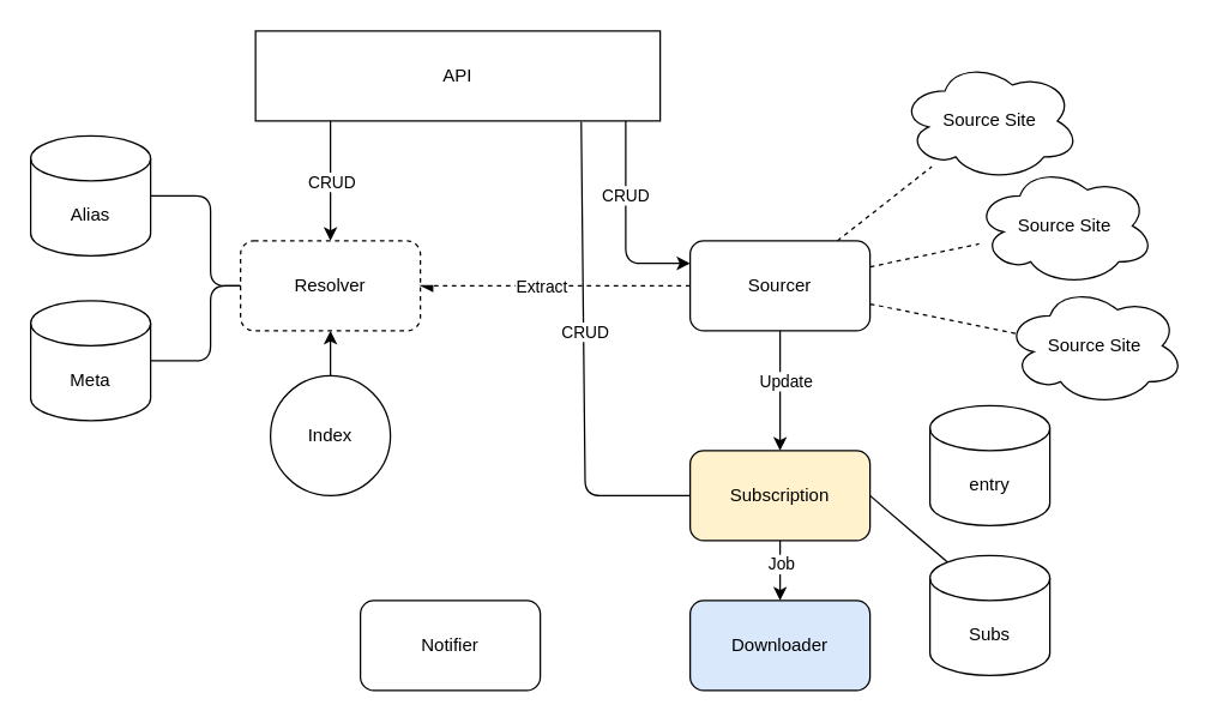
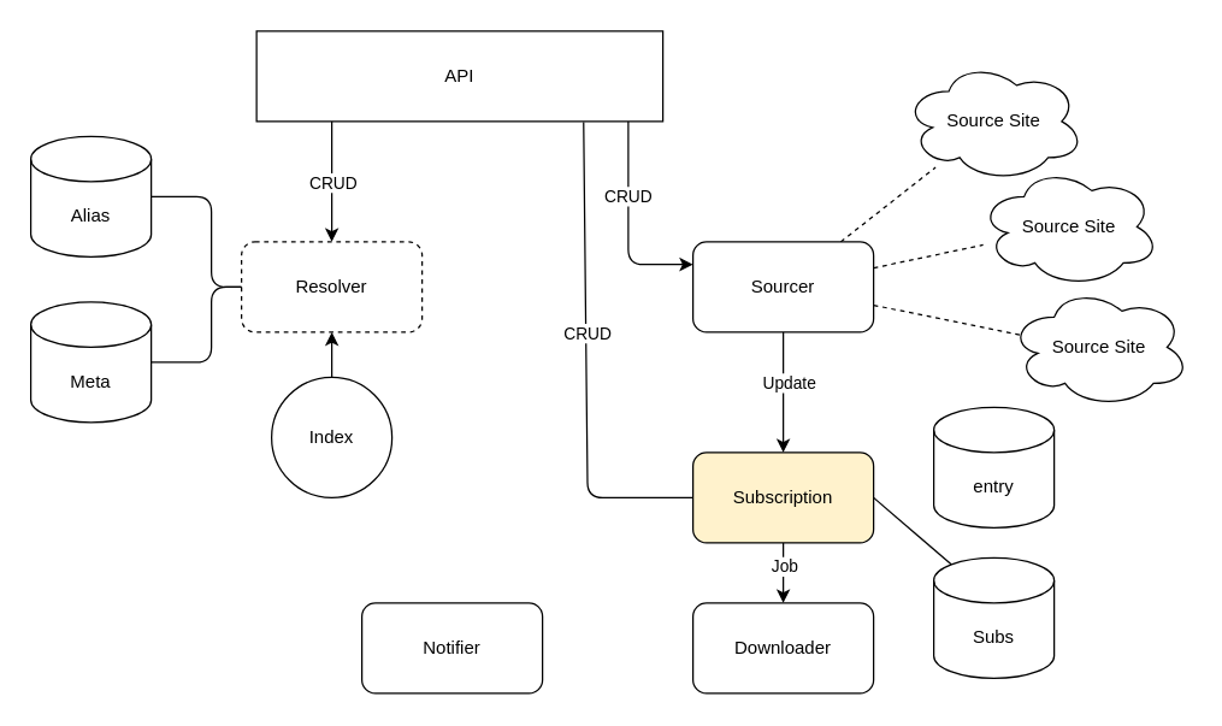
  <mxCell id="0" />
  <mxCell id="1" parent="0" />
  <mxCell id="2" style="edgeStyle=none;html=1;" parent="1" target="7" edge="1"><mxGeometry relative="1" as="geometry"><mxPoint x="220" y="80" as="sourcePoint" /></mxGeometry></mxCell>
  <mxCell id="3" value="CRUD" style="edgeLabel;html=1;align=center;verticalAlign=middle;resizable=0;points=[];" parent="2" vertex="1" connectable="0"><mxGeometry x="-0.166" y="-3" relative="1" as="geometry"><mxPoint x="3" y="7" as="offset" /></mxGeometry></mxCell>
  <mxCell id="4" value="CRUD" style="edgeStyle=none;html=1;entryX=0;entryY=0.25;entryDx=0;entryDy=0;" parent="1" target="32" edge="1"><mxGeometry x="-0.275" relative="1" as="geometry"><mxPoint x="420" y="170" as="targetPoint" /><mxPoint x="417" y="80" as="sourcePoint" /><Array as="points"><mxPoint x="417" y="130" /><mxPoint x="417" y="175" /></Array><mxPoint as="offset" /></mxGeometry></mxCell>
  <mxCell id="5" value="API" style="rounded=0;whiteSpace=wrap;html=1;labelBorderColor=none;fontColor=default;" parent="1" vertex="1"><mxGeometry x="170" y="20" width="270" height="60" as="geometry" /></mxCell>
  <mxCell id="6" value="" style="edgeStyle=none;html=1;endArrow=none;endFill=0;exitX=0;exitY=0.5;exitDx=0;exitDy=0;entryX=1;entryY=0.5;entryDx=0;entryDy=0;entryPerimeter=0;" parent="1" source="7" target="35" edge="1"><mxGeometry relative="1" as="geometry"><Array as="points"><mxPoint x="140" y="190" /><mxPoint x="140" y="240" /></Array></mxGeometry></mxCell>
  <mxCell id="7" value="Resolver" style="rounded=1;whiteSpace=wrap;html=1;labelBorderColor=none;fontColor=default;dashed=1;" parent="1" vertex="1"><mxGeometry x="160" y="160" width="120" height="60" as="geometry" /></mxCell>
  <mxCell id="8" style="edgeStyle=none;html=1;exitX=1;exitY=0.5;exitDx=0;exitDy=0;exitPerimeter=0;entryX=0;entryY=0.5;entryDx=0;entryDy=0;endArrow=none;endFill=0;labelBorderColor=none;fontColor=default;" parent="1" source="9" target="7" edge="1"><mxGeometry relative="1" as="geometry"><Array as="points"><mxPoint x="140" y="130" /><mxPoint x="140" y="190" /></Array></mxGeometry></mxCell>
  <mxCell id="9" value="Alias" style="shape=cylinder3;whiteSpace=wrap;html=1;boundedLbl=1;backgroundOutline=1;size=15;labelBorderColor=none;fontColor=default;" parent="1" vertex="1"><mxGeometry x="20" y="90" width="80" height="80" as="geometry" /></mxCell>
  <mxCell id="10" value="" style="edgeStyle=none;html=1;fontColor=default;startArrow=none;startFill=0;endArrow=none;endFill=0;dashed=1;labelBorderColor=none;" parent="1" source="32" target="22" edge="1"><mxGeometry relative="1" as="geometry" /></mxCell>
  <mxCell id="11" value="" style="edgeStyle=none;html=1;dashed=1;fontColor=default;startArrow=none;startFill=0;endArrow=none;endFill=0;entryX=0.07;entryY=0.4;entryDx=0;entryDy=0;entryPerimeter=0;labelBorderColor=none;" parent="1" source="32" target="24" edge="1"><mxGeometry relative="1" as="geometry" /></mxCell>
  <mxCell id="12" value="" style="edgeStyle=none;html=1;dashed=1;fontColor=default;startArrow=none;startFill=0;endArrow=none;endFill=0;labelBorderColor=none;" parent="1" source="32" target="23" edge="1"><mxGeometry relative="1" as="geometry" /></mxCell>
- <mxCell id="13" style="edgeStyle=none;html=1;exitX=0;exitY=0.5;exitDx=0;exitDy=0;entryX=1;entryY=0.5;entryDx=0;entryDy=0;dashed=1;fontColor=default;startArrow=none;startFill=0;endArrow=async;endFill=1;labelBorderColor=none;" parent="1" source="32" target="7" edge="1"><mxGeometry relative="1" as="geometry" /></mxCell>
- <mxCell id="14" value="Extract" style="edgeLabel;html=1;align=center;verticalAlign=middle;resizable=0;points=[];fontColor=default;labelBorderColor=none;" parent="13" vertex="1" connectable="0"><mxGeometry x="0.034" relative="1" as="geometry"><mxPoint x="-7" as="offset" /></mxGeometry></mxCell>
  <mxCell id="15" value="" style="edgeStyle=none;html=1;fontColor=default;startArrow=none;startFill=0;endArrow=classic;endFill=1;labelBorderColor=none;exitX=0.5;exitY=1;exitDx=0;exitDy=0;" parent="1" source="34" target="30" edge="1"><mxGeometry relative="1" as="geometry" /></mxCell>
  <mxCell id="16" value="Job" style="edgeLabel;html=1;align=center;verticalAlign=middle;resizable=0;points=[];fontColor=default;labelBorderColor=none;" parent="15" vertex="1" connectable="0"><mxGeometry x="0.075" y="-1" relative="1" as="geometry"><mxPoint x="1" y="-7" as="offset" /></mxGeometry></mxCell>
  <mxCell id="17" style="edgeStyle=none;html=1;exitX=0;exitY=0.5;exitDx=0;exitDy=0;entryX=0.701;entryY=1.009;entryDx=0;entryDy=0;startArrow=classic;startFill=1;endArrow=none;endFill=0;labelBorderColor=none;fontColor=default;entryPerimeter=0;" parent="1" edge="1"><mxGeometry relative="1" as="geometry"><mxPoint x="530" y="330" as="sourcePoint" /><mxPoint x="387.31" y="80.54" as="targetPoint" /><Array as="points"><mxPoint x="390" y="330" /></Array></mxGeometry></mxCell>
  <mxCell id="18" value="CRUD" style="edgeLabel;html=1;align=center;verticalAlign=middle;resizable=0;points=[];labelBorderColor=none;fontColor=default;" parent="17" vertex="1" connectable="0"><mxGeometry x="0.201" y="3" relative="1" as="geometry"><mxPoint x="4" y="-16" as="offset" /></mxGeometry></mxCell>
  <mxCell id="19" value="" style="edgeStyle=none;html=1;fontColor=default;startArrow=classic;startFill=1;endArrow=none;endFill=0;labelBorderColor=none;" parent="1" source="34" target="32" edge="1"><mxGeometry relative="1" as="geometry" /></mxCell>
  <mxCell id="20" value="&lt;font&gt;Update&lt;/font&gt;" style="edgeLabel;html=1;align=center;verticalAlign=middle;resizable=0;points=[];fontColor=default;labelBorderColor=none;" parent="19" vertex="1" connectable="0"><mxGeometry x="-0.12" relative="1" as="geometry"><mxPoint x="3" y="-12" as="offset" /></mxGeometry></mxCell>
  <mxCell id="21" style="edgeStyle=none;html=1;fontColor=default;startArrow=none;startFill=0;endArrow=none;endFill=0;entryX=0.145;entryY=0;entryDx=0;entryDy=4.35;entryPerimeter=0;exitX=1;exitY=0.5;exitDx=0;exitDy=0;labelBorderColor=none;" parent="1" source="34" target="25" edge="1"><mxGeometry relative="1" as="geometry"><mxPoint x="630" y="130" as="targetPoint" /><Array as="points" /></mxGeometry></mxCell>
  <mxCell id="22" value="Source Site" style="ellipse;shape=cloud;whiteSpace=wrap;html=1;fontColor=default;labelBorderColor=none;" parent="1" vertex="1"><mxGeometry x="600" y="40" width="120" height="80" as="geometry" /></mxCell>
  <mxCell id="23" value="Source Site" style="ellipse;shape=cloud;whiteSpace=wrap;html=1;fontColor=default;labelBorderColor=none;" parent="1" vertex="1"><mxGeometry x="650" y="110" width="120" height="80" as="geometry" /></mxCell>
  <mxCell id="24" value="Source Site" style="ellipse;shape=cloud;whiteSpace=wrap;html=1;fontColor=default;labelBorderColor=none;" parent="1" vertex="1"><mxGeometry x="670" y="190" width="120" height="80" as="geometry" /></mxCell>
  <mxCell id="25" value="Subs" style="shape=cylinder3;whiteSpace=wrap;html=1;boundedLbl=1;backgroundOutline=1;size=15;labelBorderColor=none;fontColor=default;" parent="1" vertex="1"><mxGeometry x="620" y="370" width="80" height="80" as="geometry" /></mxCell>
  <mxCell id="26" value="entry" style="shape=cylinder3;whiteSpace=wrap;html=1;boundedLbl=1;backgroundOutline=1;size=15;labelBorderColor=none;fontColor=default;" parent="1" vertex="1"><mxGeometry x="620" y="270" width="80" height="80" as="geometry" /></mxCell>
  <mxCell id="27" value="" style="group;labelBorderColor=none;fontColor=default;" parent="1" vertex="1" connectable="0"><mxGeometry x="240" y="400" width="120" height="60" as="geometry" /></mxCell>
  <mxCell id="28" value="Notifier" style="rounded=1;whiteSpace=wrap;html=1;labelBorderColor=none;fontColor=default;" parent="27" vertex="1"><mxGeometry width="120" height="60" as="geometry" /></mxCell>
  <mxCell id="29" value="" style="group;labelBorderColor=none;fontColor=default;" parent="1" vertex="1" connectable="0"><mxGeometry x="460" y="400" width="120" height="60" as="geometry" /></mxCell>
- <mxCell id="30" value="Downloader" style="rounded=1;whiteSpace=wrap;html=1;labelBorderColor=none;fontColor=default;fillColor=#dae8fc;" parent="29" vertex="1"><mxGeometry width="120" height="60" as="geometry" /></mxCell>
+ <mxCell id="30" value="Downloader" style="rounded=1;whiteSpace=wrap;html=1;labelBorderColor=none;fontColor=default;" parent="29" vertex="1"><mxGeometry width="120" height="60" as="geometry" /></mxCell>
  <mxCell id="31" value="" style="group;labelBorderColor=none;fontColor=default;" parent="1" vertex="1" connectable="0"><mxGeometry x="460" y="160" width="120" height="60" as="geometry" /></mxCell>
  <mxCell id="32" value="Sourcer" style="rounded=1;whiteSpace=wrap;html=1;labelBorderColor=none;fontColor=default;" parent="31" vertex="1"><mxGeometry width="120" height="60" as="geometry" /></mxCell>
  <mxCell id="33" value="" style="group;labelBorderColor=none;fontColor=default;" parent="1" vertex="1" connectable="0"><mxGeometry x="460" y="300" width="120" height="60" as="geometry" /></mxCell>
  <mxCell id="34" value="Subscription" style="rounded=1;whiteSpace=wrap;html=1;labelBorderColor=none;fontColor=default;fillColor=#fff2cc;" parent="33" vertex="1"><mxGeometry width="120" height="60" as="geometry" /></mxCell>
  <mxCell id="35" value="Meta" style="shape=cylinder3;whiteSpace=wrap;html=1;boundedLbl=1;backgroundOutline=1;size=15;labelBorderColor=none;fontColor=default;" parent="1" vertex="1"><mxGeometry x="20" y="200" width="80" height="80" as="geometry" /></mxCell>
  <mxCell id="36" value="" style="edgeStyle=none;html=1;" edge="1" parent="1" source="37" target="7"><mxGeometry relative="1" as="geometry" /></mxCell>
  <mxCell id="37" value="Index" style="ellipse;whiteSpace=wrap;html=1;aspect=fixed;" vertex="1" parent="1"><mxGeometry x="180" y="250" width="80" height="80" as="geometry" /></mxCell>
